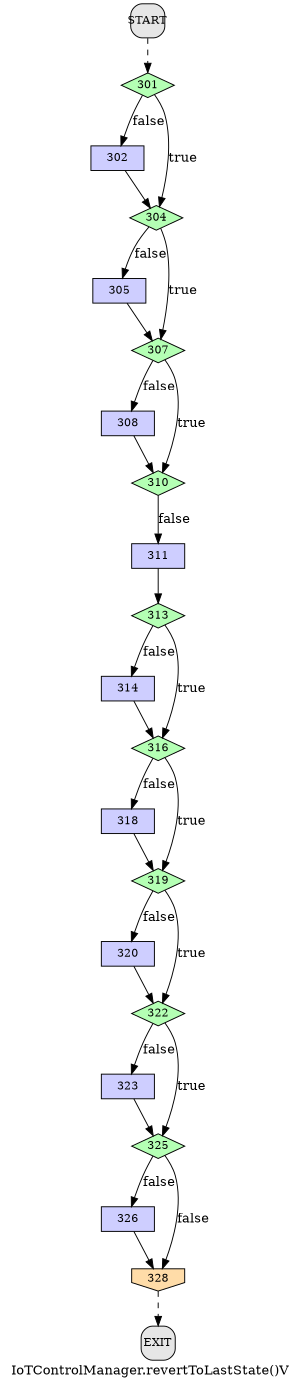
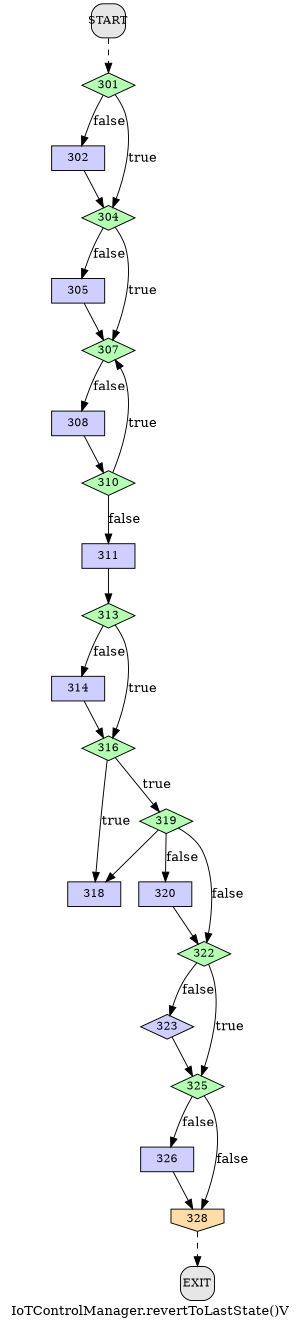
  digraph {
    label="IoTControlManager.revertToLastState()V"
    node [fillcolor="#B4FFB4" fixedsize=true fontsize=12 shape=box style=filled]
    edge [style=solid]
    n1 [height=0.36 label=301 shape=diamond width=0.78]
    n2 [fillcolor="#CECEFF" height=0.36 label=302 width=0.78]
    n3 [height=0.36 label=304 shape=diamond width=0.78]
    n4 [fillcolor="#CECEFF" height=0.36 label=305 width=0.78]
    n5 [height=0.36 label=307 shape=diamond width=0.78]
    n6 [fillcolor="#CECEFF" height=0.36 label=308 width=0.78]
    n7 [height=0.36 label=310 shape=diamond width=0.78]
    n8 [fillcolor="#CECEFF" height=0.36 label=311 width=0.78]
    n9 [height=0.36 label=313 shape=diamond width=0.78]
    n10 [fillcolor="#CECEFF" height=0.36 label=314 width=0.78]
    n11 [height=0.36 label=316 shape=diamond width=0.78]
    n12 [fillcolor="#CECEFF" height=0.36 label=318 width=0.78]
    n13 [height=0.36 label=319 shape=diamond width=0.78]
    n14 [fillcolor="#CECEFF" height=0.36 label=320 width=0.78]
    n15 [height=0.36 label=322 shape=diamond width=0.78]
-   n16 [fillcolor="#CECEFF" height=0.36 label=323 width=0.78]
+   n16 [fillcolor="#CECEFF" height=0.36 label=323 shape=diamond width=0.78]
    n17 [height=0.36 label=325 shape=diamond width=0.78]
    n18 [fillcolor="#CECEFF" height=0.36 label=326 width=0.78]
    n19 [fillcolor="#FFDCA8" height=0.36 label=328 shape=invhouse width=0.78]
    n20 [fillcolor="#E6E6E6" height=0.5 label=EXIT style="filled, rounded" width=0.5]
    n21 [fillcolor="#E6E6E6" height=0.5 label=START style="filled, rounded" width=0.5]
    n1 -> n2 [label=false]
    n1 -> n3 [label=true]
    n2 -> n3
    n3 -> n4 [label=false]
    n3 -> n5 [label=true]
    n4 -> n5
    n5 -> n6 [label=false]
-   n5 -> n7 [label=true]
+   n7 -> n5 [label=true]
    n6 -> n7
    n7 -> n8 [label=false]
    n8 -> n9
    n9 -> n10 [label=false]
    n9 -> n11 [label=true]
    n10 -> n11
-   n11 -> n12 [label=false]
+   n11 -> n12 [label=true]
    n11 -> n13 [label=true]
-   n12 -> n13
+   n13 -> n12
    n13 -> n14 [label=false]
-   n13 -> n15 [label=true]
+   n13 -> n15 [label=false]
    n14 -> n15
    n15 -> n16 [label=false]
    n15 -> n17 [label=true]
    n16 -> n17
    n17 -> n18 [label=false]
    n17 -> n19 [label=false]
    n18 -> n19
    n19 -> n20 [style=dashed]
    n21 -> n1 [style=dashed]
  }
